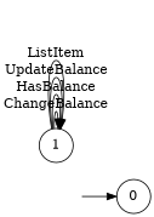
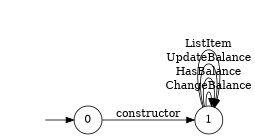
  digraph {
    rankdir=LR
    fontname="DejaVu Serif"
    node [shape=circle fontname="DejaVu Serif"]
    edge [fontname="DejaVu Serif"]
    "" [shape=plaintext]
    n2 [label=0]
    n3 [label=1]
    "" -> n2
+   n2 -> n3 [label=constructor]
    n3 -> n3 [label=ChangeBalance]
    n3 -> n3 [label=HasBalance]
    n3 -> n3 [label=UpdateBalance]
    n3 -> n3 [label=ListItem]
  }
